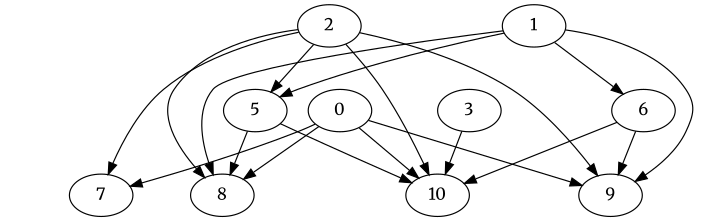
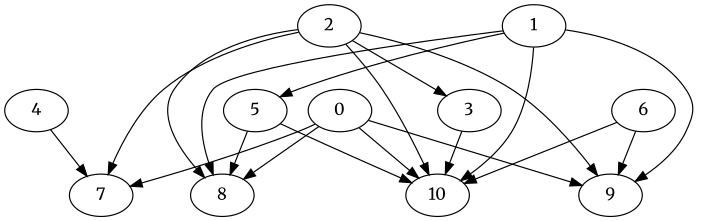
  digraph {
    fontname=Merriweather
    node [fontname=Merriweather]
    edge [fontname=Merriweather]
    0
    7
    10
    8
    9
+   4
    5
    2
    1
    3
    6
    0 -> 7
    0 -> 10
    0 -> 8
    0 -> 9
+   4 -> 7
    5 -> 10
    5 -> 8
    2 -> 7
    2 -> 10
    2 -> 8
    2 -> 9
-   2 -> 5
-   1 -> 6
+   2 -> 3
+   1 -> 10
    1 -> 8
    1 -> 9
    1 -> 5
    3 -> 10
    6 -> 10
    6 -> 9
  }
